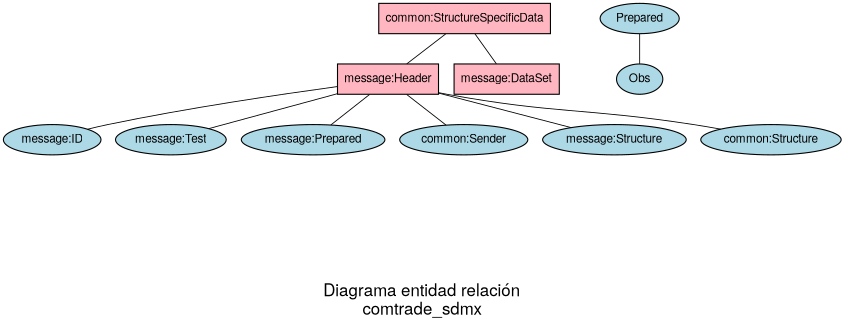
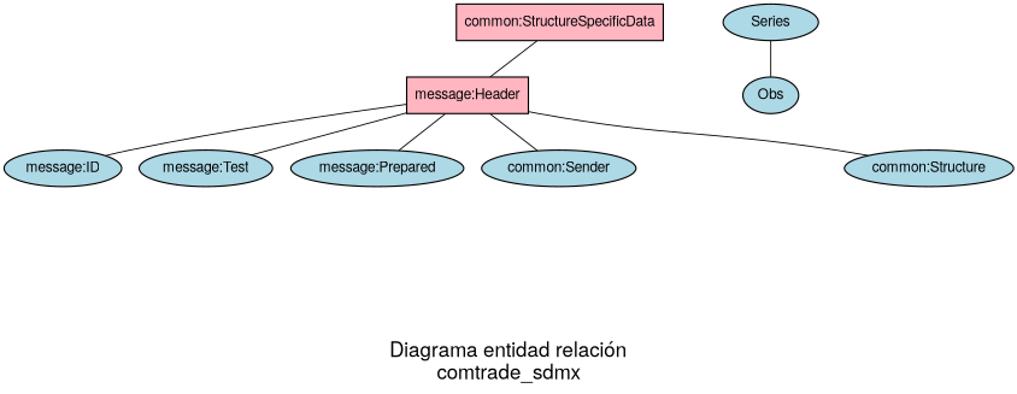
  graph {
    fontname="Helvetica,Arial,sans-serif"
    fontsize=20
    label="\n\nDiagrama entidad relación\ncomtrade_sdmx"
    node [fillcolor=lightblue fontname="Helvetica,Arial,sans-serif" penwidth=1.3 shape=ellipse style=filled]
    edge [fontname="Helvetica,Arial,sans-serif"]
    n1 [fillcolor=lightpink label="common:StructureSpecificData" shape=box]
    "message:Header" [fillcolor=lightpink shape=box]
-   "message:DataSet" [fillcolor=lightpink shape=box]
    "message:ID"
    "message:Test"
    "message:Prepared"
    n7 [label="common:Sender"]
-   "message:Structure"
    "common:Structure"
-   Series [label=Prepared]
+   Series
    Obs
    n1 -- "message:Header"
-   n1 -- "message:DataSet"
    "message:Header" -- "message:ID"
    "message:Header" -- "message:Test"
    "message:Header" -- "message:Prepared"
    "message:Header" -- n7
-   "message:Header" -- "message:Structure"
    "message:Header" -- "common:Structure"
    Series -- Obs
  }
